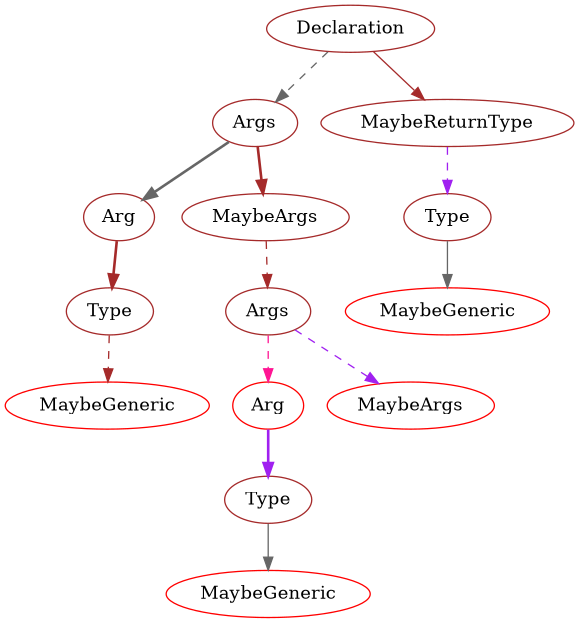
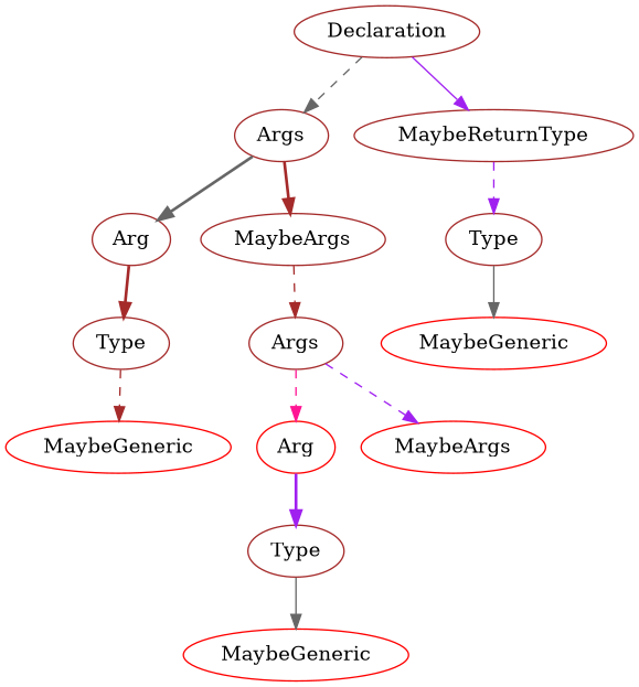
  digraph {
    node [color=brown]
    edge [color=brown style=dashed]
    n1 [label=Declaration]
    n2 [label=Args]
    n3 [label=MaybeReturnType]
    n4 [label=Arg]
    n5 [label=MaybeArgs]
    n6 [label=Type]
    n7 [label=MaybeGeneric color=red]
    n8 [label=Args]
    n9 [label=Arg color=red]
    n10 [label=MaybeArgs color=red]
    n11 [label=Type]
    n12 [label=MaybeGeneric color=red]
    n13 [label=Type]
    n14 [label=MaybeGeneric color=red]
    n1 -> n2 [color=gray40]
-   n1 -> n3 [style=solid]
+   n1 -> n3 [color=purple style=solid]
    n2 -> n4 [color=gray40 style=bold]
    n2 -> n5 [style=bold]
    n3 -> n13 [color=purple]
    n4 -> n6 [style=bold]
    n5 -> n8
    n6 -> n7
    n8 -> n9 [color=deeppink]
    n8 -> n10 [color=purple]
    n9 -> n11 [color=purple style=bold]
    n11 -> n12 [color=gray40 style=solid]
    n13 -> n14 [color=gray40 style=solid]
  }
